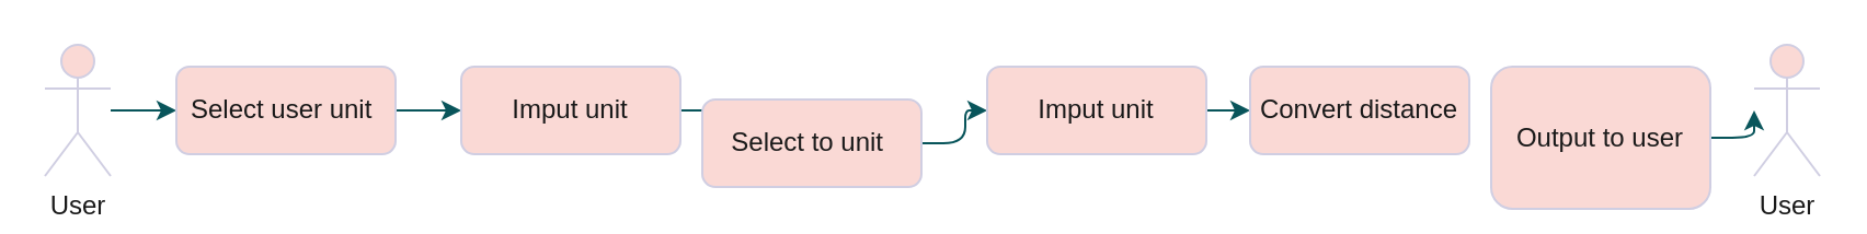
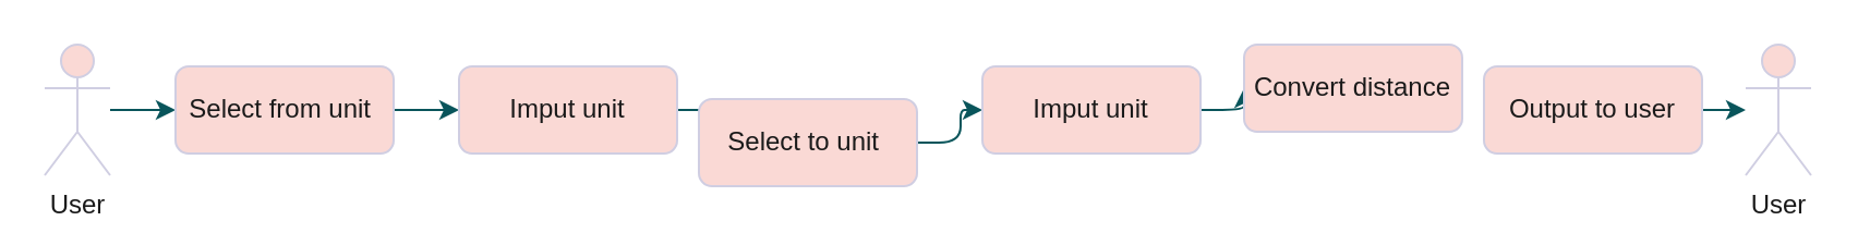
  <mxCell id="0" />
  <mxCell id="1" parent="0" />
  <mxCell id="2" value="" style="edgeStyle=orthogonalEdgeStyle;curved=0;rounded=1;sketch=0;orthogonalLoop=1;jettySize=auto;html=1;strokeColor=#09555B;fontColor=#1A1A1A;" edge="1" parent="1" source="3" target="5"><mxGeometry relative="1" as="geometry" /></mxCell>
  <mxCell id="3" value="User" style="shape=umlActor;verticalLabelPosition=bottom;verticalAlign=top;html=1;outlineConnect=0;rounded=0;sketch=0;fillColor=#FAD9D5;strokeColor=#D0CEE2;fontColor=#1A1A1A;" vertex="1" parent="1"><mxGeometry y="20" width="30" height="60" as="geometry" x="20" /></mxCell>
  <mxCell id="4" value="" style="edgeStyle=orthogonalEdgeStyle;curved=0;rounded=1;sketch=0;orthogonalLoop=1;jettySize=auto;html=1;strokeColor=#09555B;fontColor=#1A1A1A;" edge="1" parent="1" source="5" target="7"><mxGeometry relative="1" as="geometry" /></mxCell>
- <mxCell id="5" value="Select user unit&amp;nbsp;" style="rounded=1;whiteSpace=wrap;html=1;sketch=0;fillColor=#FAD9D5;strokeColor=#D0CEE2;fontColor=#1A1A1A;" vertex="1" parent="1"><mxGeometry x="80" y="30" width="100" height="40" as="geometry" /></mxCell>
+ <mxCell id="5" value="Select from unit&amp;nbsp;" style="rounded=1;whiteSpace=wrap;html=1;sketch=0;fillColor=#FAD9D5;strokeColor=#D0CEE2;fontColor=#1A1A1A;" vertex="1" parent="1"><mxGeometry x="80" y="30" width="100" height="40" as="geometry" /></mxCell>
  <mxCell id="6" value="" style="edgeStyle=orthogonalEdgeStyle;curved=0;rounded=1;sketch=0;orthogonalLoop=1;jettySize=auto;html=1;strokeColor=#09555B;fontColor=#1A1A1A;" edge="1" parent="1" source="7" target="9"><mxGeometry relative="1" as="geometry" /></mxCell>
  <mxCell id="7" value="Imput unit" style="rounded=1;whiteSpace=wrap;html=1;sketch=0;fillColor=#FAD9D5;strokeColor=#D0CEE2;fontColor=#1A1A1A;" vertex="1" parent="1"><mxGeometry x="210" y="30" width="100" height="40" as="geometry" /></mxCell>
  <mxCell id="8" value="" style="edgeStyle=orthogonalEdgeStyle;curved=0;rounded=1;sketch=0;orthogonalLoop=1;jettySize=auto;html=1;strokeColor=#09555B;fontColor=#1A1A1A;" edge="1" parent="1" source="9" target="11"><mxGeometry relative="1" as="geometry" /></mxCell>
  <mxCell id="9" value="Select to unit&amp;nbsp;" style="rounded=1;whiteSpace=wrap;html=1;sketch=0;fillColor=#FAD9D5;strokeColor=#D0CEE2;fontColor=#1A1A1A;" vertex="1" parent="1"><mxGeometry x="320" y="45" width="100" height="40" as="geometry" /></mxCell>
  <mxCell id="10" value="" style="edgeStyle=orthogonalEdgeStyle;curved=0;rounded=1;sketch=0;orthogonalLoop=1;jettySize=auto;html=1;strokeColor=#09555B;fontColor=#1A1A1A;" edge="1" parent="1" source="11" target="12"><mxGeometry relative="1" as="geometry" /></mxCell>
  <mxCell id="11" value="Imput unit" style="rounded=1;whiteSpace=wrap;html=1;sketch=0;fillColor=#FAD9D5;strokeColor=#D0CEE2;fontColor=#1A1A1A;" vertex="1" parent="1"><mxGeometry x="450" y="30" width="100" height="40" as="geometry" /></mxCell>
- <mxCell id="12" value="Convert distance" style="rounded=1;whiteSpace=wrap;html=1;sketch=0;fillColor=#FAD9D5;strokeColor=#D0CEE2;fontColor=#1A1A1A;" vertex="1" parent="1"><mxGeometry x="570" y="30" width="100" height="40" as="geometry" /></mxCell>
+ <mxCell id="12" value="Convert distance" style="rounded=1;whiteSpace=wrap;html=1;sketch=0;fillColor=#FAD9D5;strokeColor=#D0CEE2;fontColor=#1A1A1A;" vertex="1" parent="1"><mxGeometry x="570" y="20" width="100" height="40" as="geometry" /></mxCell>
  <mxCell id="13" value="" style="edgeStyle=orthogonalEdgeStyle;curved=0;rounded=1;sketch=0;orthogonalLoop=1;jettySize=auto;html=1;strokeColor=#09555B;fontColor=#1A1A1A;" edge="1" parent="1" source="14" target="15"><mxGeometry relative="1" as="geometry" /></mxCell>
- <mxCell id="14" value="Output to user" style="rounded=1;whiteSpace=wrap;html=1;sketch=0;fillColor=#FAD9D5;strokeColor=#D0CEE2;fontColor=#1A1A1A;" vertex="1" parent="1"><mxGeometry x="680" y="30" width="100" height="65" as="geometry" /></mxCell>
+ <mxCell id="14" value="Output to user" style="rounded=1;whiteSpace=wrap;html=1;sketch=0;fillColor=#FAD9D5;strokeColor=#D0CEE2;fontColor=#1A1A1A;" vertex="1" parent="1"><mxGeometry x="680" y="30" width="100" height="40" as="geometry" /></mxCell>
  <mxCell id="15" value="User" style="shape=umlActor;verticalLabelPosition=bottom;verticalAlign=top;html=1;outlineConnect=0;rounded=0;sketch=0;fillColor=#FAD9D5;strokeColor=#D0CEE2;fontColor=#1A1A1A;" vertex="1" parent="1"><mxGeometry x="800" y="20" width="30" height="60" as="geometry" /></mxCell>
